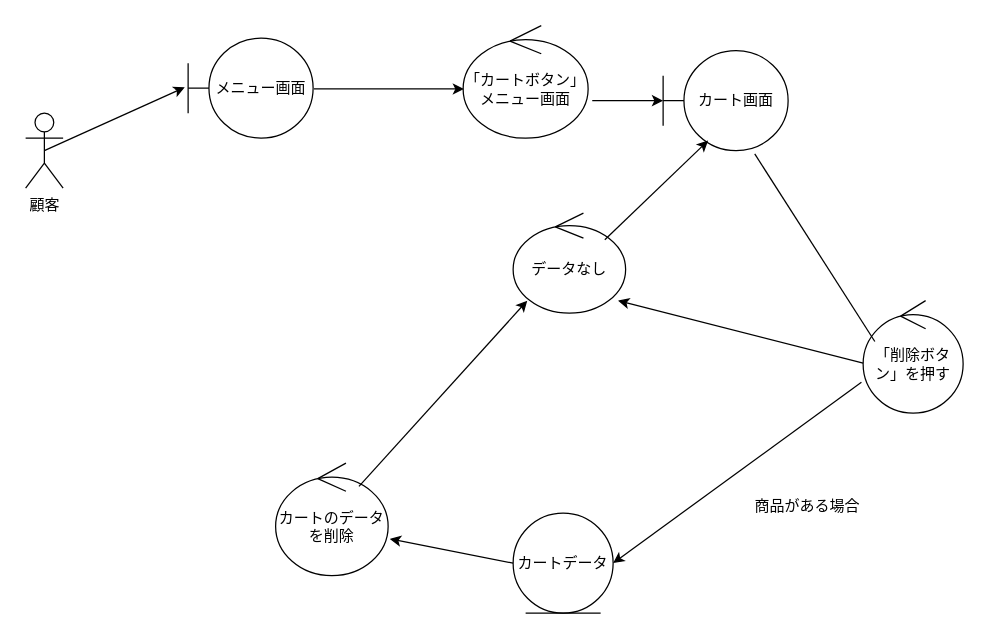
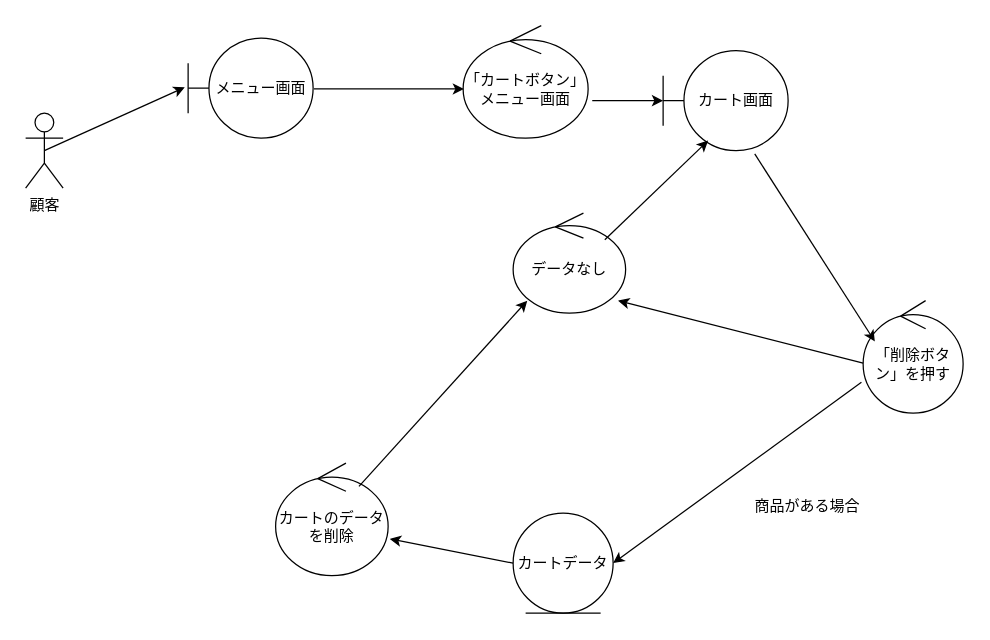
  <mxCell id="0" />
  <mxCell id="1" parent="0" />
  <mxCell id="2" value="顧客" style="shape=umlActor;verticalLabelPosition=bottom;verticalAlign=top;html=1;" vertex="1" parent="1"><mxGeometry x="20" y="90" width="30" height="60" as="geometry" /></mxCell>
  <mxCell id="3" value="メニュー画面" style="shape=umlBoundary;whiteSpace=wrap;html=1;" vertex="1" parent="1"><mxGeometry x="150" y="30" width="100" height="80" as="geometry" /></mxCell>
  <mxCell id="4" value="「カートボタン」メニュー画面" style="ellipse;shape=umlControl;whiteSpace=wrap;html=1;" vertex="1" parent="1"><mxGeometry x="370" y="20" width="100" height="90" as="geometry" /></mxCell>
  <mxCell id="5" value="カート画面" style="shape=umlBoundary;whiteSpace=wrap;html=1;" vertex="1" parent="1"><mxGeometry x="530" y="40" width="100" height="80" as="geometry" /></mxCell>
  <mxCell id="6" value="「削除ボタン」を押す" style="ellipse;shape=umlControl;whiteSpace=wrap;html=1;" vertex="1" parent="1"><mxGeometry x="690" y="240" width="80" height="90" as="geometry" /></mxCell>
  <mxCell id="7" value="カートデータ" style="ellipse;shape=umlEntity;whiteSpace=wrap;html=1;" vertex="1" parent="1"><mxGeometry x="410" y="410" width="80" height="80" as="geometry" /></mxCell>
  <mxCell id="8" value="カートのデータを削除" style="ellipse;shape=umlControl;whiteSpace=wrap;html=1;" vertex="1" parent="1"><mxGeometry x="220" y="370" width="90" height="90" as="geometry" /></mxCell>
  <mxCell id="9" style="edgeStyle=none;html=1;entryX=0.126;entryY=0.875;entryDx=0;entryDy=0;entryPerimeter=0;exitX=0.741;exitY=0.207;exitDx=0;exitDy=0;exitPerimeter=0;" edge="1" parent="1" source="8" target="16"><mxGeometry relative="1" as="geometry" /></mxCell>
  <mxCell id="10" style="edgeStyle=none;html=1;entryX=1.015;entryY=0.674;entryDx=0;entryDy=0;entryPerimeter=0;exitX=0;exitY=0.5;exitDx=0;exitDy=0;" edge="1" parent="1" source="7" target="8"><mxGeometry relative="1" as="geometry" /></mxCell>
  <mxCell id="11" style="edgeStyle=none;html=1;entryX=1;entryY=0.5;entryDx=0;entryDy=0;exitX=-0.017;exitY=0.726;exitDx=0;exitDy=0;exitPerimeter=0;" edge="1" parent="1" source="6" target="7"><mxGeometry relative="1" as="geometry"><mxPoint x="470" y="350" as="sourcePoint" /><mxPoint x="381" y="341" as="targetPoint" /></mxGeometry></mxCell>
- <mxCell id="12" style="edgeStyle=none;html=1;entryX=0.117;entryY=0.363;entryDx=0;entryDy=0;entryPerimeter=0;exitX=0.733;exitY=1.033;exitDx=0;exitDy=0;exitPerimeter=0;endArrow=none;" edge="1" parent="1" source="5" target="6"><mxGeometry relative="1" as="geometry"><mxPoint x="480" y="360" as="sourcePoint" /><mxPoint x="391" y="351" as="targetPoint" /></mxGeometry></mxCell>
+ <mxCell id="12" style="edgeStyle=none;html=1;entryX=0.117;entryY=0.363;entryDx=0;entryDy=0;entryPerimeter=0;exitX=0.733;exitY=1.033;exitDx=0;exitDy=0;exitPerimeter=0;" edge="1" parent="1" source="5" target="6"><mxGeometry relative="1" as="geometry"><mxPoint x="480" y="360" as="sourcePoint" /><mxPoint x="391" y="351" as="targetPoint" /></mxGeometry></mxCell>
  <mxCell id="13" style="edgeStyle=none;html=1;entryX=0;entryY=0.5;entryDx=0;entryDy=0;entryPerimeter=0;exitX=1.033;exitY=0.667;exitDx=0;exitDy=0;exitPerimeter=0;" edge="1" parent="1" source="4" target="5"><mxGeometry relative="1" as="geometry"><mxPoint x="490" y="370" as="sourcePoint" /><mxPoint x="401" y="361" as="targetPoint" /></mxGeometry></mxCell>
  <mxCell id="14" style="edgeStyle=none;html=1;entryX=0.007;entryY=0.563;entryDx=0;entryDy=0;entryPerimeter=0;exitX=1.007;exitY=0.508;exitDx=0;exitDy=0;exitPerimeter=0;" edge="1" parent="1" source="3" target="4"><mxGeometry relative="1" as="geometry"><mxPoint x="500" y="380" as="sourcePoint" /><mxPoint x="411" y="371" as="targetPoint" /></mxGeometry></mxCell>
  <mxCell id="15" style="edgeStyle=none;html=1;entryX=-0.027;entryY=0.492;entryDx=0;entryDy=0;entryPerimeter=0;exitX=0.5;exitY=0.5;exitDx=0;exitDy=0;exitPerimeter=0;" edge="1" parent="1" source="2" target="3"><mxGeometry relative="1" as="geometry"><mxPoint x="290" y="320" as="sourcePoint" /><mxPoint x="223" y="119" as="targetPoint" /></mxGeometry></mxCell>
  <mxCell id="16" value="データなし" style="ellipse;shape=umlControl;whiteSpace=wrap;html=1;" vertex="1" parent="1"><mxGeometry x="410" y="170" width="90" height="80" as="geometry" /></mxCell>
  <mxCell id="17" style="edgeStyle=none;html=1;exitX=0.815;exitY=0.267;exitDx=0;exitDy=0;exitPerimeter=0;entryX=0.36;entryY=0.9;entryDx=0;entryDy=0;entryPerimeter=0;" edge="1" parent="1" source="16" target="5"><mxGeometry relative="1" as="geometry"><mxPoint x="659" y="305" as="sourcePoint" /><mxPoint x="260" y="90" as="targetPoint" /></mxGeometry></mxCell>
  <mxCell id="18" value="商品がある場合" style="text;html=1;align=center;verticalAlign=middle;resizable=0;points=[];autosize=1;strokeColor=none;fillColor=none;" vertex="1" parent="1"><mxGeometry x="590" y="390" width="110" height="30" as="geometry" /></mxCell>
  <mxCell id="19" style="edgeStyle=none;html=1;exitX=0;exitY=0.556;exitDx=0;exitDy=0;exitPerimeter=0;entryX=0.933;entryY=0.875;entryDx=0;entryDy=0;entryPerimeter=0;" edge="1" parent="1" source="6" target="16"><mxGeometry relative="1" as="geometry"><mxPoint x="561" y="114" as="sourcePoint" /><mxPoint x="507" y="216" as="targetPoint" /></mxGeometry></mxCell>
